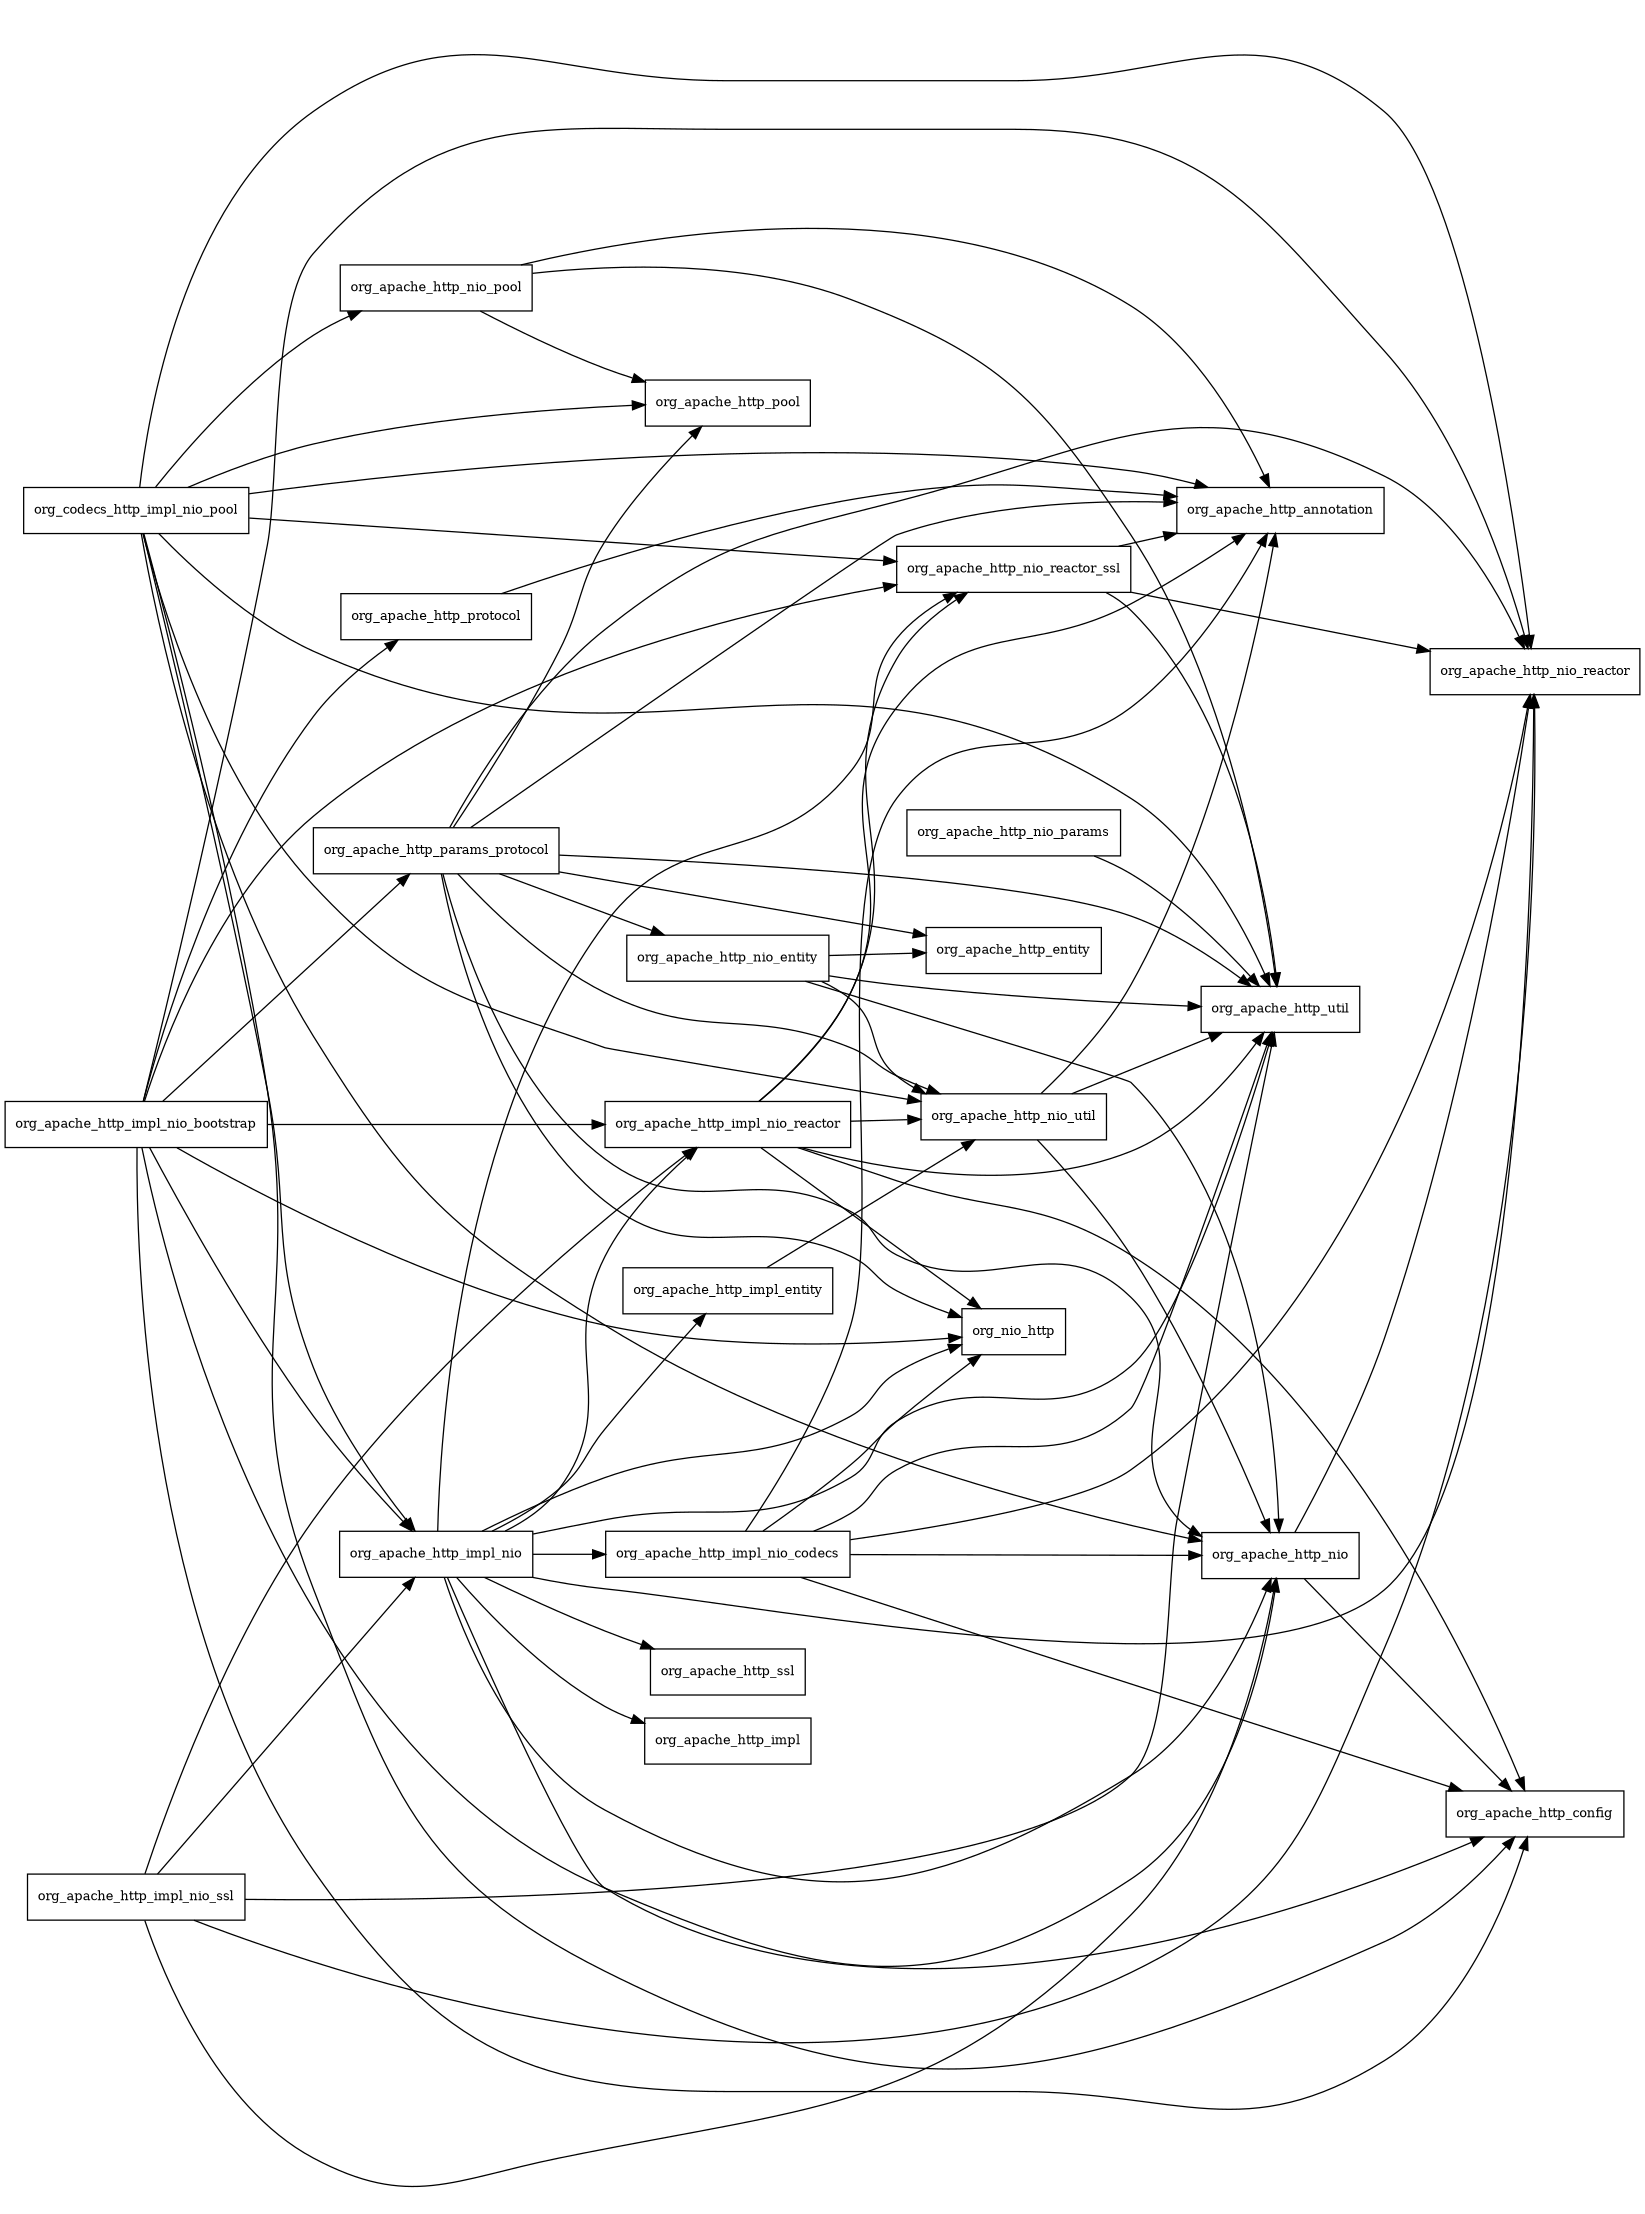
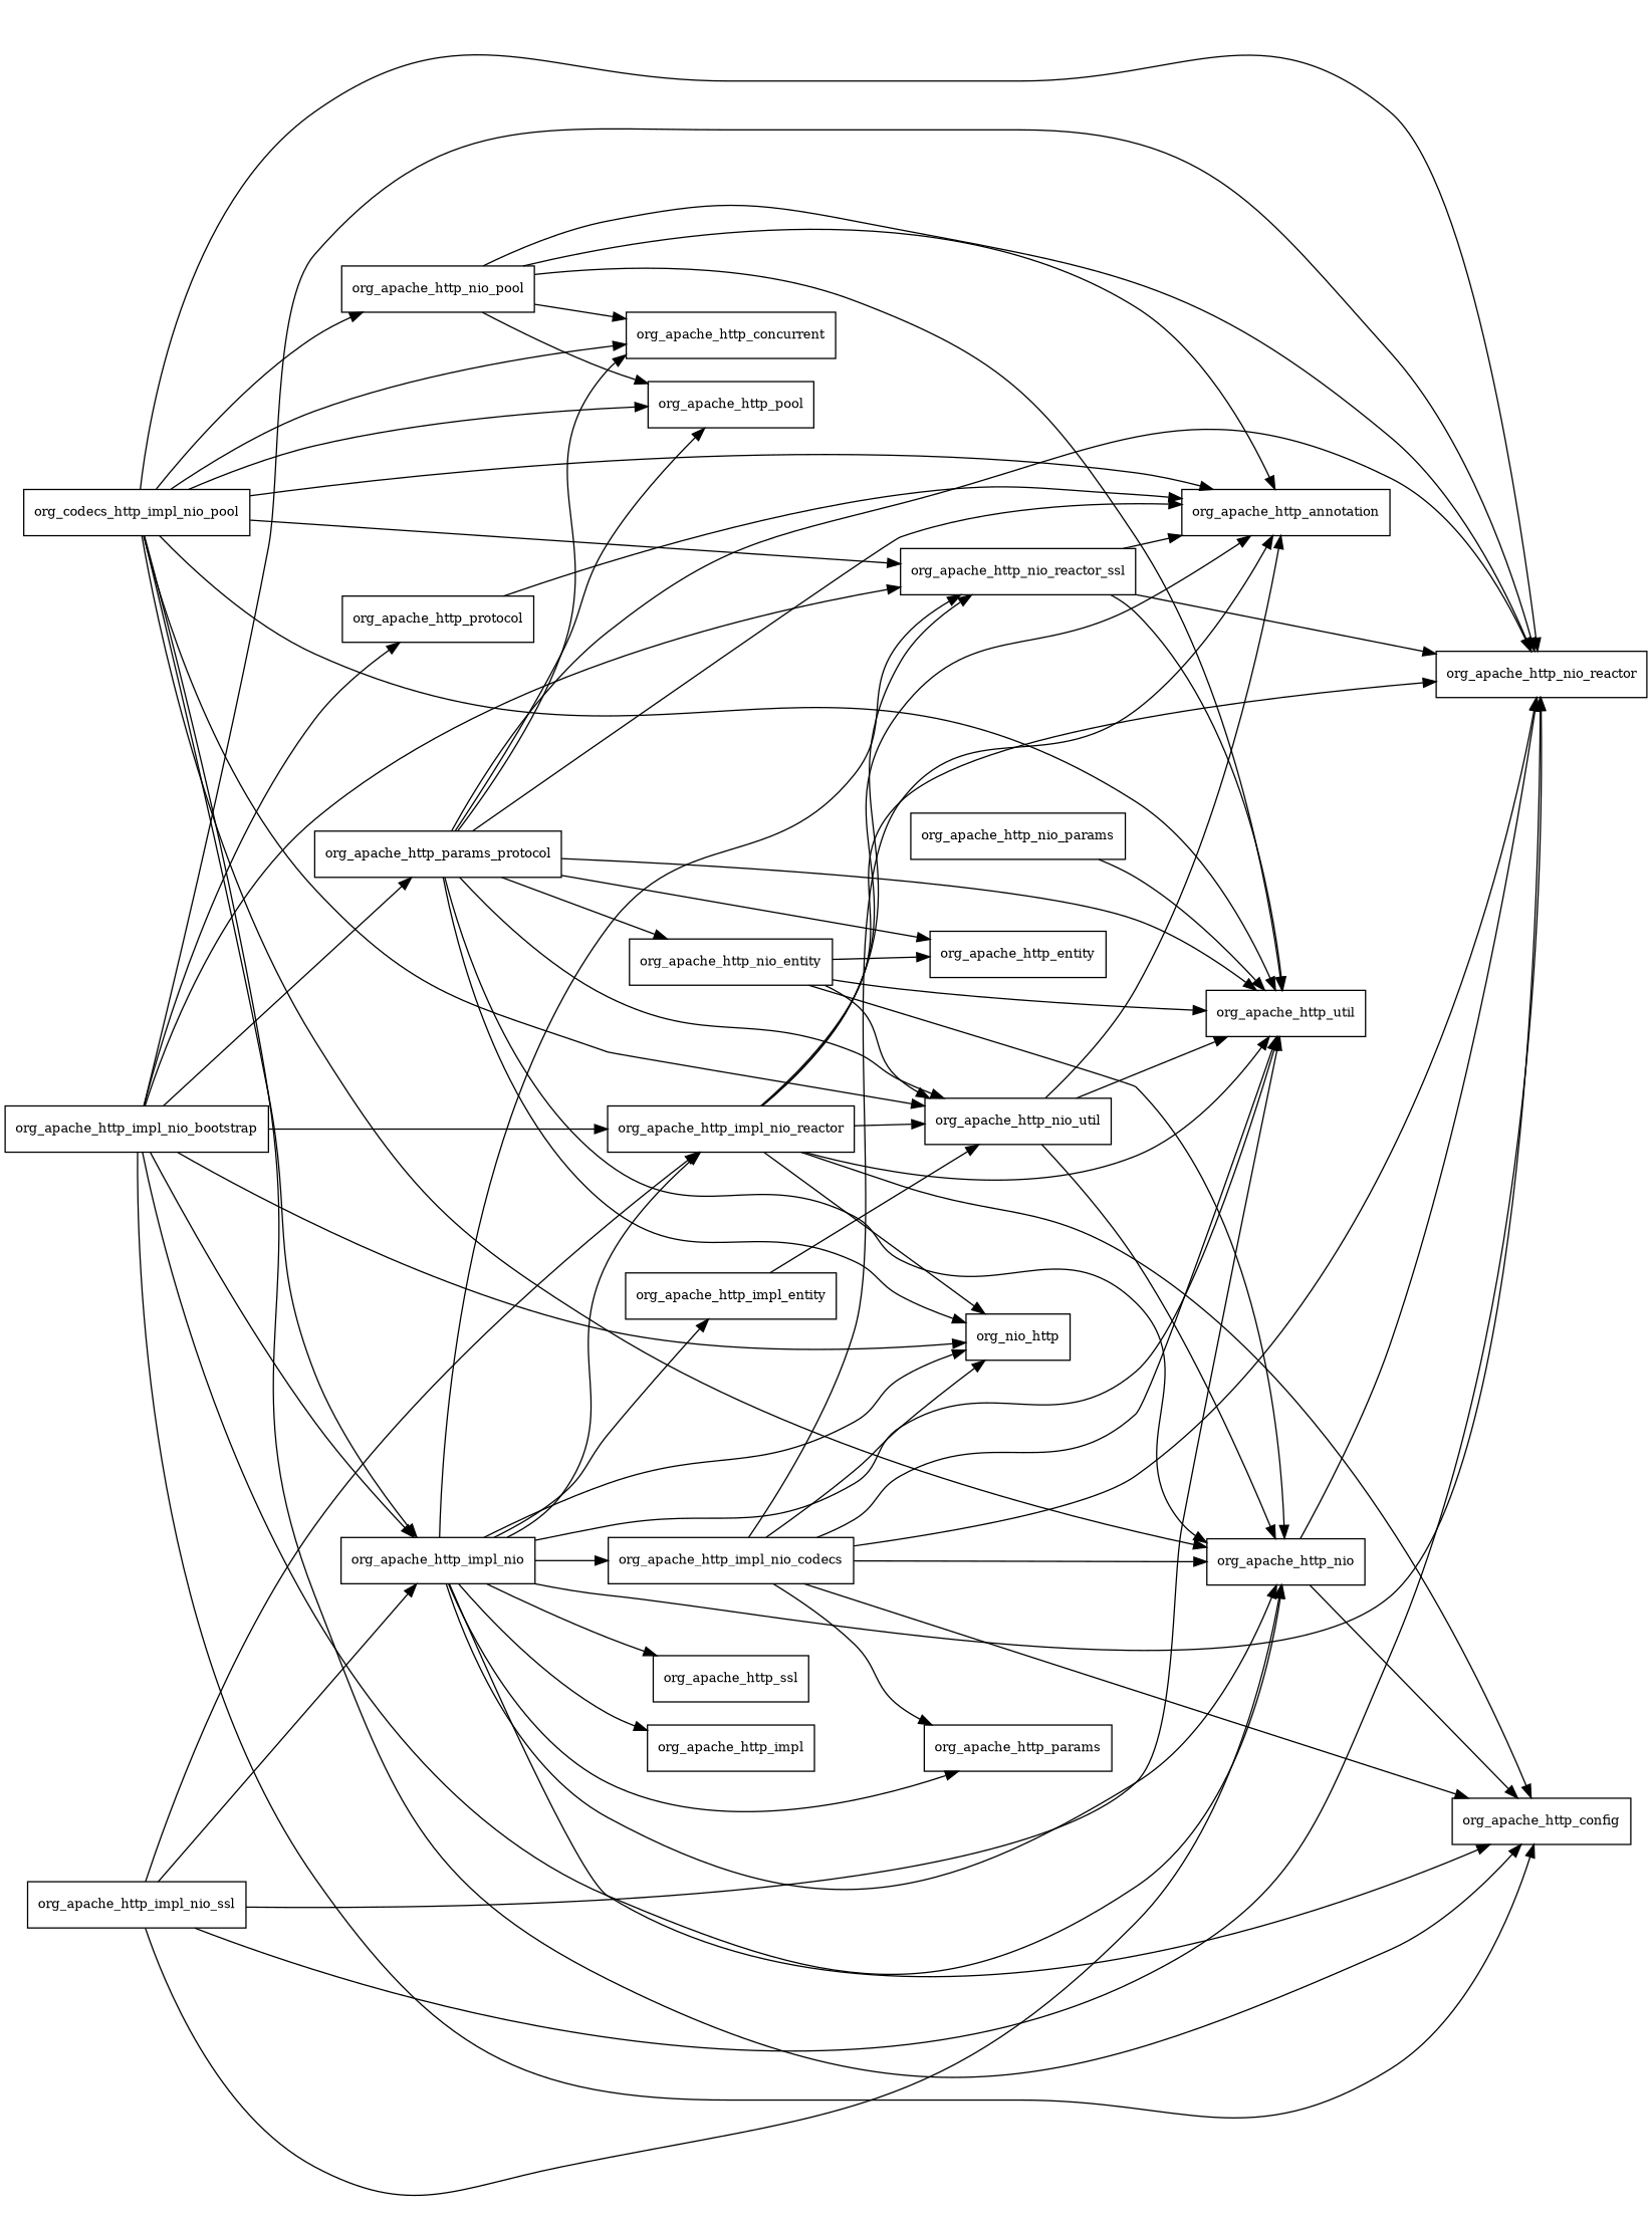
  digraph {
    rankdir=LR
    node [fontsize=10.0 shape=box]
    n1 [label=org_nio_http]
    org_apache_http_impl_nio
    org_apache_http_config
    org_apache_http_impl
    org_apache_http_impl_entity
    org_apache_http_impl_nio_codecs
    org_apache_http_impl_nio_reactor
    org_apache_http_nio
    org_apache_http_nio_reactor
    org_apache_http_nio_reactor_ssl
+   org_apache_http_params
    org_apache_http_ssl
    org_apache_http_util
    org_apache_http_nio_util
    org_apache_http_annotation
    org_apache_http_impl_nio_bootstrap
    n17 [label=org_apache_http_params_protocol]
    org_apache_http_protocol
+   org_apache_http_concurrent
    org_apache_http_pool
    org_apache_http_nio_entity
    org_apache_http_entity
    n23 [label=org_codecs_http_impl_nio_pool]
    org_apache_http_nio_pool
    org_apache_http_impl_nio_ssl
    org_apache_http_nio_params
    org_apache_http_impl_nio -> n1
    org_apache_http_impl_nio -> org_apache_http_config
    org_apache_http_impl_nio -> org_apache_http_impl
    org_apache_http_impl_nio -> org_apache_http_impl_entity
    org_apache_http_impl_nio -> org_apache_http_impl_nio_codecs
    org_apache_http_impl_nio -> org_apache_http_impl_nio_reactor
    org_apache_http_impl_nio -> org_apache_http_nio
    org_apache_http_impl_nio -> org_apache_http_nio_reactor
    org_apache_http_impl_nio -> org_apache_http_nio_reactor_ssl
+   org_apache_http_impl_nio -> org_apache_http_params
    org_apache_http_impl_nio -> org_apache_http_ssl
    org_apache_http_impl_nio -> org_apache_http_util
    org_apache_http_impl_entity -> org_apache_http_nio_util
    org_apache_http_impl_nio_codecs -> n1
    org_apache_http_impl_nio_codecs -> org_apache_http_config
    org_apache_http_impl_nio_codecs -> org_apache_http_nio
    org_apache_http_impl_nio_codecs -> org_apache_http_nio_reactor
+   org_apache_http_impl_nio_codecs -> org_apache_http_params
    org_apache_http_impl_nio_codecs -> org_apache_http_util
    org_apache_http_impl_nio_codecs -> org_apache_http_annotation
    org_apache_http_impl_nio_reactor -> n1
    org_apache_http_impl_nio_reactor -> org_apache_http_config
+   org_apache_http_impl_nio_reactor -> org_apache_http_nio_reactor
    org_apache_http_impl_nio_reactor -> org_apache_http_nio_reactor_ssl
    org_apache_http_impl_nio_reactor -> org_apache_http_util
    org_apache_http_impl_nio_reactor -> org_apache_http_nio_util
    org_apache_http_impl_nio_reactor -> org_apache_http_annotation
    org_apache_http_nio -> org_apache_http_config
    org_apache_http_nio -> org_apache_http_nio_reactor
    org_apache_http_nio_reactor_ssl -> org_apache_http_nio_reactor
    org_apache_http_nio_reactor_ssl -> org_apache_http_util
    org_apache_http_nio_reactor_ssl -> org_apache_http_annotation
    org_apache_http_nio_util -> org_apache_http_nio
    org_apache_http_nio_util -> org_apache_http_util
    org_apache_http_nio_util -> org_apache_http_annotation
    org_apache_http_impl_nio_bootstrap -> n1
    org_apache_http_impl_nio_bootstrap -> org_apache_http_impl_nio
    org_apache_http_impl_nio_bootstrap -> org_apache_http_config
    org_apache_http_impl_nio_bootstrap -> org_apache_http_impl_nio_reactor
    org_apache_http_impl_nio_bootstrap -> org_apache_http_nio
    org_apache_http_impl_nio_bootstrap -> org_apache_http_nio_reactor
    org_apache_http_impl_nio_bootstrap -> org_apache_http_nio_reactor_ssl
    org_apache_http_impl_nio_bootstrap -> n17
    org_apache_http_impl_nio_bootstrap -> org_apache_http_protocol
    n17 -> n1
    n17 -> org_apache_http_nio
    n17 -> org_apache_http_nio_reactor
    n17 -> org_apache_http_util
    n17 -> org_apache_http_nio_util
    n17 -> org_apache_http_annotation
+   n17 -> org_apache_http_concurrent
    n17 -> org_apache_http_pool
    n17 -> org_apache_http_nio_entity
    n17 -> org_apache_http_entity
    org_apache_http_protocol -> org_apache_http_annotation
    org_apache_http_nio_entity -> org_apache_http_nio
    org_apache_http_nio_entity -> org_apache_http_util
    org_apache_http_nio_entity -> org_apache_http_nio_util
    org_apache_http_nio_entity -> org_apache_http_entity
    n23 -> org_apache_http_impl_nio
    n23 -> org_apache_http_config
    n23 -> org_apache_http_nio
    n23 -> org_apache_http_nio_reactor
    n23 -> org_apache_http_nio_reactor_ssl
    n23 -> org_apache_http_util
    n23 -> org_apache_http_nio_util
    n23 -> org_apache_http_annotation
+   n23 -> org_apache_http_concurrent
    n23 -> org_apache_http_pool
    n23 -> org_apache_http_nio_pool
+   org_apache_http_nio_pool -> org_apache_http_nio_reactor
    org_apache_http_nio_pool -> org_apache_http_util
    org_apache_http_nio_pool -> org_apache_http_annotation
+   org_apache_http_nio_pool -> org_apache_http_concurrent
    org_apache_http_nio_pool -> org_apache_http_pool
    org_apache_http_impl_nio_ssl -> org_apache_http_impl_nio
    org_apache_http_impl_nio_ssl -> org_apache_http_impl_nio_reactor
    org_apache_http_impl_nio_ssl -> org_apache_http_nio
    org_apache_http_impl_nio_ssl -> org_apache_http_nio_reactor
    org_apache_http_impl_nio_ssl -> org_apache_http_util
    org_apache_http_nio_params -> org_apache_http_util
  }
